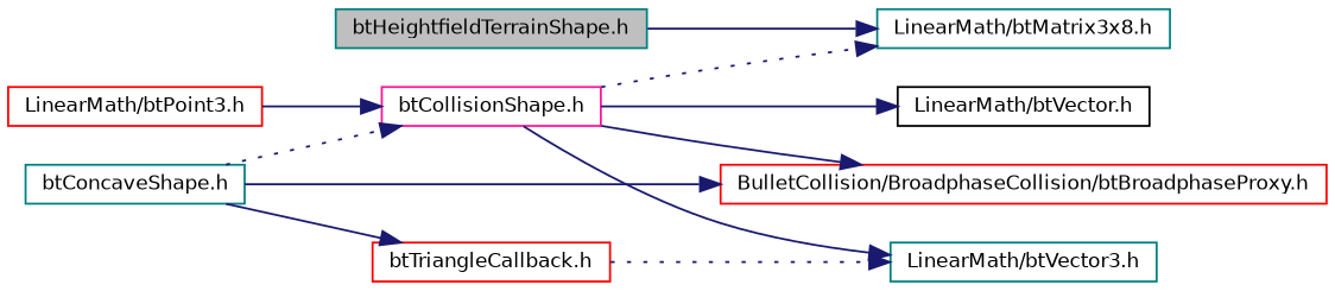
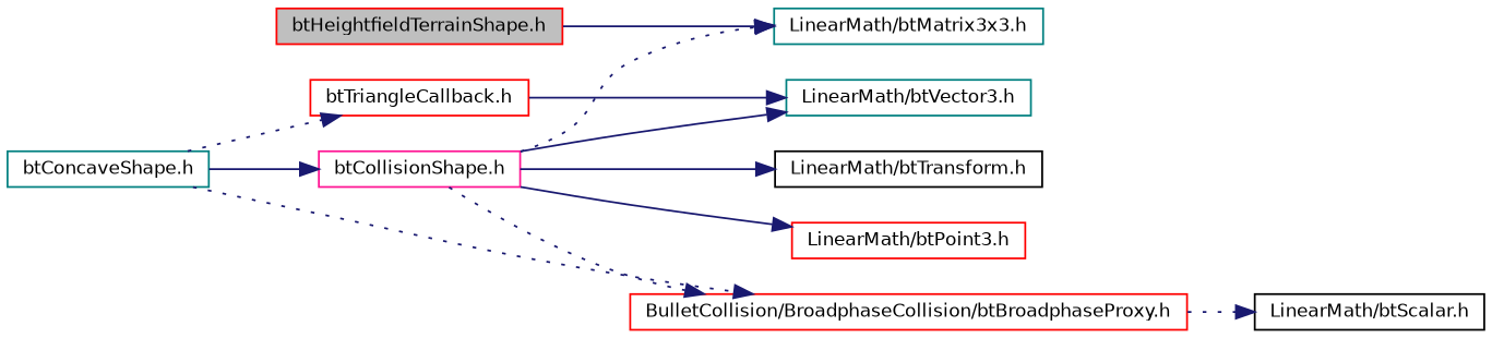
  digraph {
    rankdir=LR
    node [color=red fillcolor=white fontname=Helvetica fontsize=10 shape=record style=filled]
    edge [color=midnightblue fontname=Helvetica fontsize=10 labelfontname=Helvetica labelfontsize=10 style=solid]
-   n1 [color=teal fillcolor=grey75 fontcolor=black height=0.2 label="btHeightfieldTerrainShape.h" width=0.4]
-   n2 [color=teal height=0.2 label="LinearMath/btMatrix3x8.h" width=0.4]
+   n1 [fillcolor=grey75 fontcolor=black height=0.2 label="btHeightfieldTerrainShape.h" width=0.4]
+   n2 [color=teal height=0.2 label="LinearMath/btMatrix3x3.h" width=0.4]
    n3 [color=teal height=0.2 label="btConcaveShape.h" width=0.4]
    n4 [color=deeppink height=0.2 label="btCollisionShape.h" width=0.4]
    n5 [height=0.2 label="BulletCollision/BroadphaseCollision/btBroadphaseProxy.h" width=0.4]
    n6 [height=0.2 label="btTriangleCallback.h" width=0.4]
-   n7 [color=black height=0.2 label="LinearMath/btVector.h" width=0.4]
+   n7 [color=black height=0.2 label="LinearMath/btTransform.h" width=0.4]
    n8 [color=teal height=0.2 label="LinearMath/btVector3.h" width=0.4]
    n9 [height=0.2 label="LinearMath/btPoint3.h" width=0.4]
+   n10 [color=black height=0.2 label="LinearMath/btScalar.h" width=0.4]
    n1 -> n2
-   n3 -> n4 [style=dotted]
-   n3 -> n5
-   n3 -> n6
+   n3 -> n4
+   n3 -> n5 [style=dotted]
+   n3 -> n6 [style=dotted]
    n4 -> n2 [style=dotted]
-   n4 -> n5
+   n4 -> n5 [style=dotted]
    n4 -> n7
    n4 -> n8
-   n9 -> n4
-   n6 -> n8 [style=dotted]
+   n4 -> n9
+   n5 -> n10 [style=dotted]
+   n6 -> n8
  }
